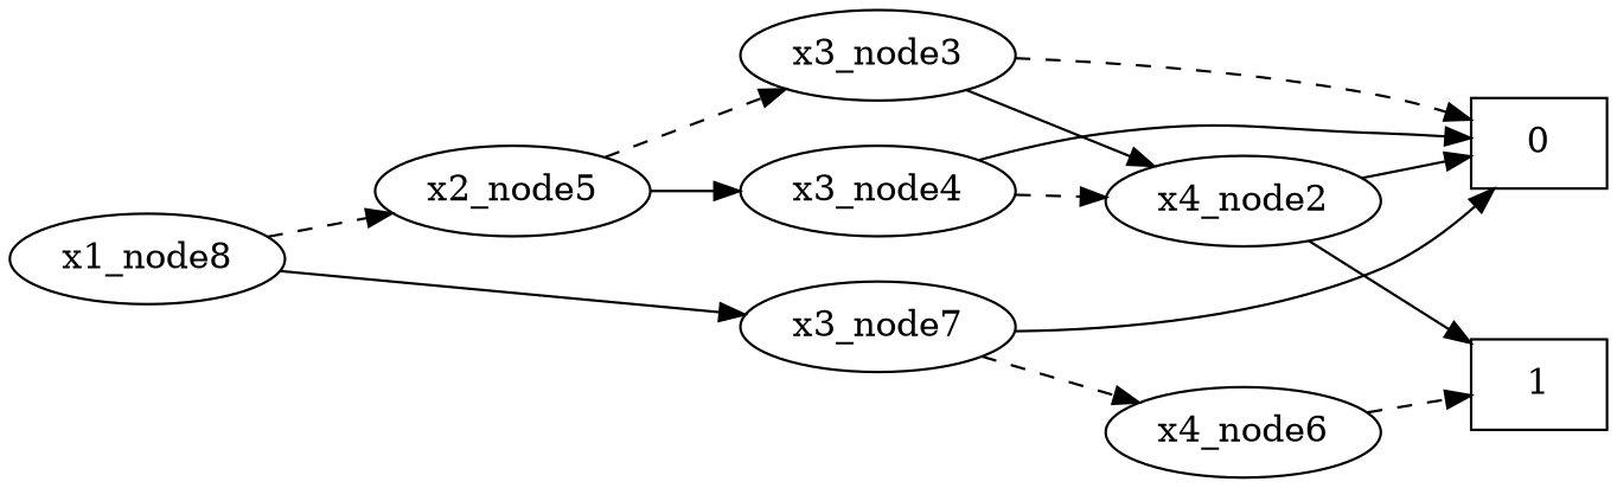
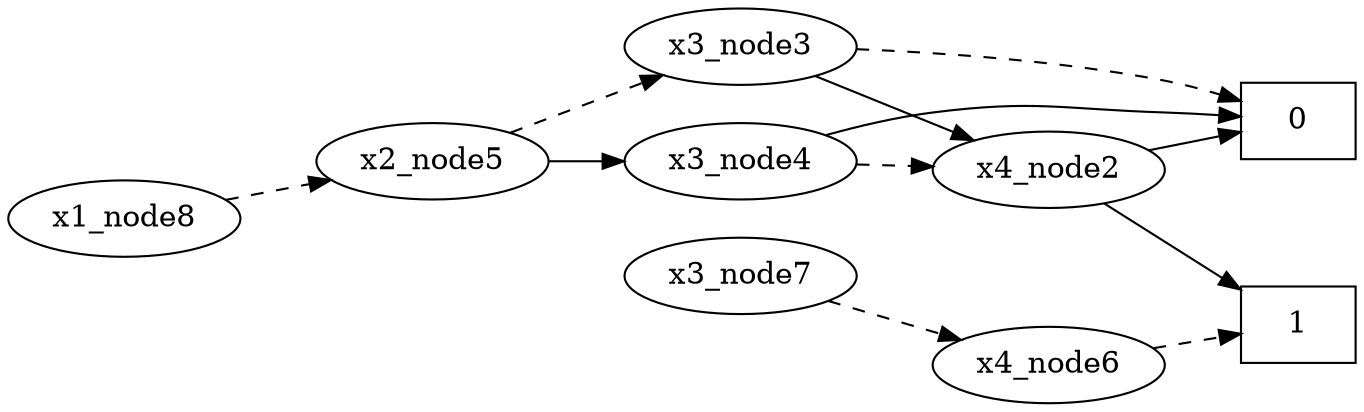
  digraph {
    rankdir=LR
    0 [shape=box]
    1 [shape=box]
    x4_node2
    x3_node3
    x3_node4
    x2_node5
    x4_node6
    x3_node7
    x1_node8
    x4_node2 -> 0 [style=solid]
    x4_node2 -> 1
    x3_node3 -> 0 [style=dashed]
    x3_node3 -> x4_node2
    x3_node4 -> 0
    x3_node4 -> x4_node2 [style=dashed]
    x2_node5 -> x3_node3 [style=dashed]
    x2_node5 -> x3_node4
    x4_node6 -> 1 [style=dashed]
-   x3_node7 -> 0
    x3_node7 -> x4_node6 [style=dashed]
    x1_node8 -> x2_node5 [style=dashed]
-   x1_node8 -> x3_node7
  }
